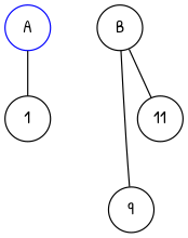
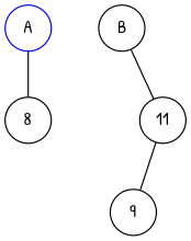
  graph {
    fontname="Patrick Hand"
    node [fontname="Patrick Hand" shape=circle]
    edge [fontname="Patrick Hand"]
    A [color=blue]
-   8 [label=1]
+   8
    B [color=black]
    9
    11
    A -- 8
-   B -- 9
+   11 -- 9
    B -- 11
  }
